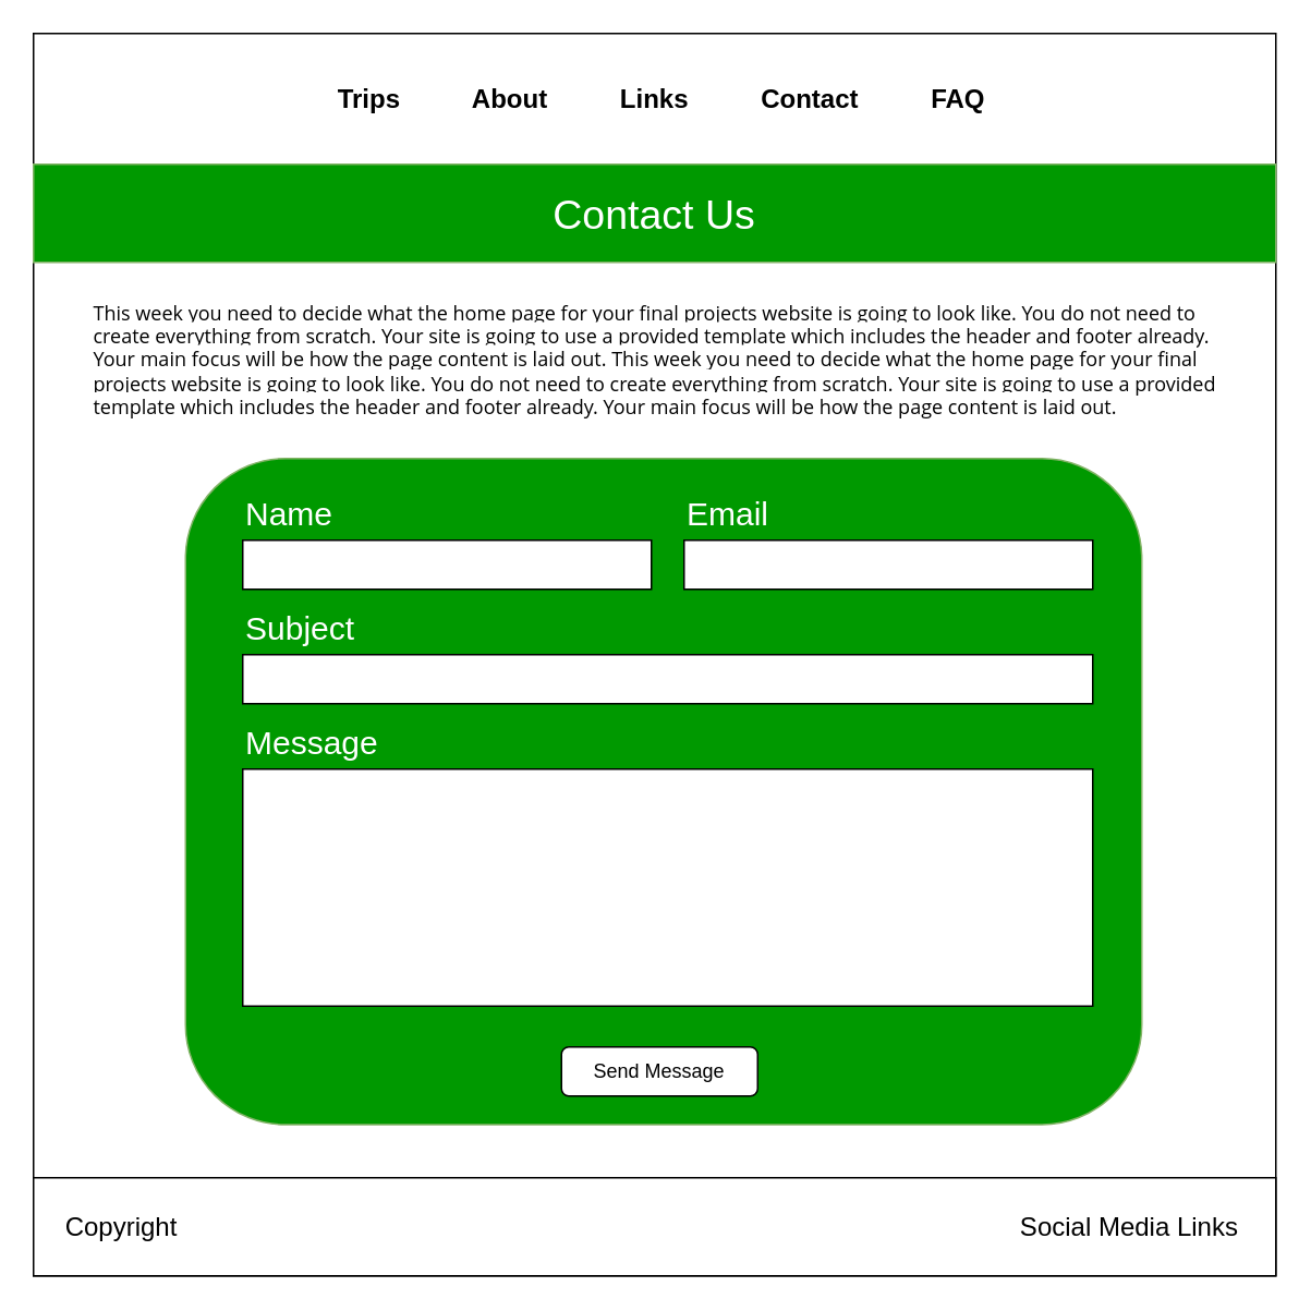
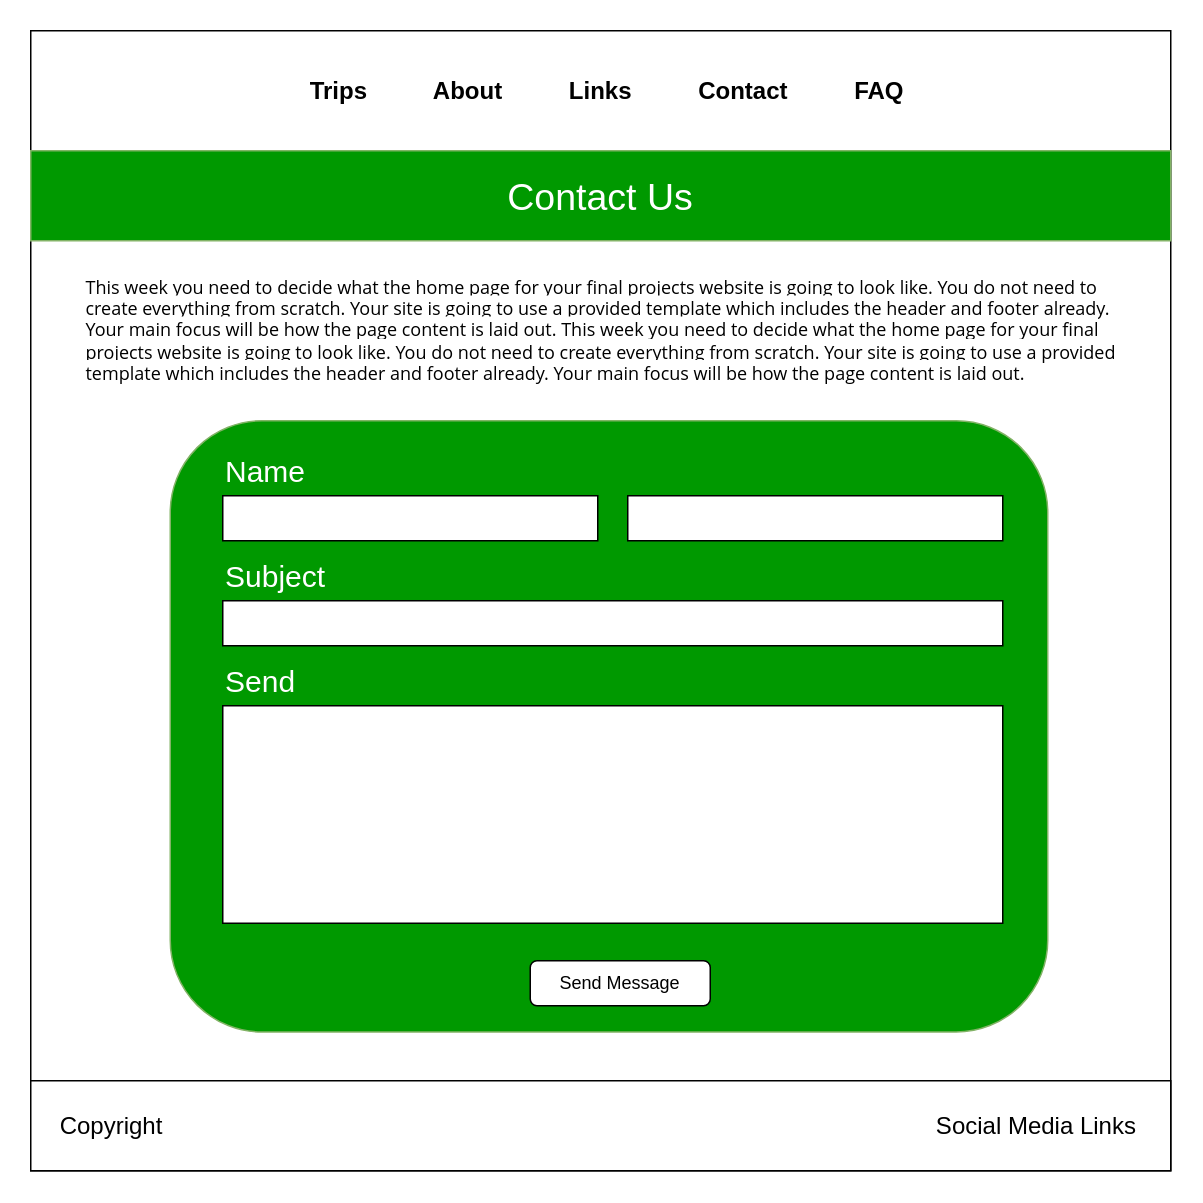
  <mxCell id="0" />
  <mxCell id="1" parent="0" />
  <mxCell id="2" value="" style="rounded=0;whiteSpace=wrap;html=1;" parent="1" vertex="1"><mxGeometry x="20" y="20" width="760" height="760" as="geometry" /></mxCell>
  <mxCell id="3" value="" style="rounded=1;whiteSpace=wrap;html=1;glass=0;strokeColor=#82b366;fillColor=#009900;" vertex="1" parent="1"><mxGeometry x="113" y="280" width="585" height="407.5" as="geometry" /></mxCell>
  <mxCell id="4" value="&lt;font style=&quot;font-size: 16px&quot;&gt;&lt;b&gt;&amp;nbsp; &amp;nbsp; &amp;nbsp; &amp;nbsp; &amp;nbsp; Trips&amp;nbsp; &amp;nbsp; &amp;nbsp; &amp;nbsp; &amp;nbsp; About&amp;nbsp; &amp;nbsp; &amp;nbsp; &amp;nbsp; &amp;nbsp; Links&amp;nbsp; &amp;nbsp; &amp;nbsp; &amp;nbsp; &amp;nbsp; Contact&amp;nbsp; &amp;nbsp; &amp;nbsp; &amp;nbsp; &amp;nbsp; FAQ&lt;/b&gt;&lt;/font&gt;" style="rounded=0;whiteSpace=wrap;html=1;strokeColor=#FFFFFF;align=left;" parent="1" vertex="1"><mxGeometry x="160" y="30" width="610" height="60" as="geometry" /></mxCell>
  <mxCell id="5" value="&lt;font color=&quot;#ffffff&quot;&gt;Contact Us&lt;/font&gt;" style="rounded=0;whiteSpace=wrap;html=1;fontSize=25;strokeColor=#82b366;align=center;fillColor=#009900;" parent="1" vertex="1"><mxGeometry x="20" y="100" width="760" height="60" as="geometry" /></mxCell>
  <mxCell id="6" value="" style="rounded=0;whiteSpace=wrap;html=1;strokeColor=#000000;fillColor=#ffffff;gradientColor=none;fontSize=25;verticalAlign=bottom;" parent="1" vertex="1"><mxGeometry x="148" y="330" width="250" height="30" as="geometry" /></mxCell>
  <mxCell id="7" value="" style="rounded=0;whiteSpace=wrap;html=1;strokeColor=#000000;fillColor=#ffffff;gradientColor=none;fontSize=25;verticalAlign=bottom;" parent="1" vertex="1"><mxGeometry x="148" y="400" width="520" height="30" as="geometry" /></mxCell>
  <mxCell id="8" value="&lt;font style=&quot;font-size: 16px&quot;&gt;&lt;span&gt;&amp;nbsp; &amp;nbsp; Copyright&amp;nbsp; &amp;nbsp; &amp;nbsp; &amp;nbsp; &amp;nbsp; &amp;nbsp; &amp;nbsp; &amp;nbsp; &amp;nbsp; &amp;nbsp; &amp;nbsp; &amp;nbsp; &amp;nbsp; &amp;nbsp; &amp;nbsp; &amp;nbsp; &amp;nbsp; &amp;nbsp; &amp;nbsp; &amp;nbsp; &amp;nbsp; &amp;nbsp; &amp;nbsp; &amp;nbsp; &amp;nbsp; &amp;nbsp; &amp;nbsp; &amp;nbsp; &amp;nbsp; &amp;nbsp; &amp;nbsp; &amp;nbsp; &amp;nbsp; &amp;nbsp; &amp;nbsp; &amp;nbsp; &amp;nbsp; &amp;nbsp; &amp;nbsp; &amp;nbsp; &amp;nbsp; &amp;nbsp; &amp;nbsp; &amp;nbsp; &amp;nbsp; &amp;nbsp; &amp;nbsp; &amp;nbsp; &amp;nbsp; &amp;nbsp; &amp;nbsp; &amp;nbsp; &amp;nbsp; &amp;nbsp; &amp;nbsp; &amp;nbsp; &amp;nbsp; &amp;nbsp; Social Media Links&lt;/span&gt;&lt;/font&gt;" style="rounded=0;whiteSpace=wrap;html=1;align=left;fontStyle=0" parent="1" vertex="1"><mxGeometry x="20" y="720" width="760" height="60" as="geometry" /></mxCell>
  <mxCell id="9" value="&lt;font color=&quot;#ffffff&quot;&gt;Name&lt;/font&gt;" style="ellipse;whiteSpace=wrap;html=1;fillColor=#ffffff;gradientColor=none;fontSize=20;strokeColor=#FFFFFF;align=left;opacity=0;" parent="1" vertex="1"><mxGeometry x="148" y="300" width="150" height="25" as="geometry" /></mxCell>
  <mxCell id="10" value="&lt;span style=&quot;font-family: &amp;#34;open sans&amp;#34; , sans-serif ; font-size: 12px ; background-color: rgb(255 , 255 , 255)&quot;&gt;This week you need to decide what the home page for your final projects website is going to look like. You do not need to create everything from scratch. Your site is going to use a provided template which includes the header and footer already. Your main focus will be how the page content is laid out.&amp;nbsp;&lt;/span&gt;&lt;span style=&quot;font-family: &amp;#34;open sans&amp;#34; , sans-serif ; background-color: rgb(255 , 255 , 255)&quot;&gt;This week you need to decide what the home page for your final projects website is going to look like. You do not need to create everything from scratch. Your site is going to use a provided template which includes the header and footer already. Your main focus will be how the page content is laid out.&lt;/span&gt;" style="rounded=0;whiteSpace=wrap;html=1;strokeColor=#FFFFFF;fillColor=#ffffff;gradientColor=none;fontSize=12;align=left;" parent="1" vertex="1"><mxGeometry x="55" y="170" width="695" height="100" as="geometry" /></mxCell>
  <mxCell id="11" value="" style="rounded=0;whiteSpace=wrap;html=1;strokeColor=#000000;fillColor=#ffffff;gradientColor=none;fontSize=25;verticalAlign=bottom;" vertex="1" parent="1"><mxGeometry x="418" y="330" width="250" height="30" as="geometry" /></mxCell>
- <mxCell id="12" value="&lt;font color=&quot;#ffffff&quot;&gt;Email&lt;/font&gt;" style="rounded=0;whiteSpace=wrap;html=1;fillColor=#ffffff;gradientColor=none;fontSize=20;strokeColor=#FFFFFF;align=left;opacity=0;" vertex="1" parent="1"><mxGeometry x="418" y="300" width="150" height="25" as="geometry" /></mxCell>
- <mxCell id="13" value="&lt;font color=&quot;#ffffff&quot;&gt;Message&lt;/font&gt;" style="rounded=0;whiteSpace=wrap;html=1;fillColor=#ffffff;gradientColor=none;fontSize=20;strokeColor=#FFFFFF;align=left;opacity=0;" vertex="1" parent="1"><mxGeometry x="148" y="440" width="150" height="25" as="geometry" /></mxCell>
+ <mxCell id="13" value="&lt;font color=&quot;#ffffff&quot;&gt;Send&lt;/font&gt;" style="rounded=0;whiteSpace=wrap;html=1;fillColor=#ffffff;gradientColor=none;fontSize=20;strokeColor=#FFFFFF;align=left;opacity=0;" vertex="1" parent="1"><mxGeometry x="148" y="440" width="150" height="25" as="geometry" /></mxCell>
  <mxCell id="14" value="" style="rounded=0;whiteSpace=wrap;html=1;strokeColor=#000000;fillColor=#ffffff;gradientColor=none;fontSize=25;verticalAlign=bottom;" vertex="1" parent="1"><mxGeometry x="148" y="470" width="520" height="145" as="geometry" /></mxCell>
  <mxCell id="15" value="&lt;font color=&quot;#ffffff&quot;&gt;Subject&lt;/font&gt;" style="rounded=0;whiteSpace=wrap;html=1;fillColor=#ffffff;gradientColor=none;fontSize=20;strokeColor=#FFFFFF;align=left;opacity=0;" vertex="1" parent="1"><mxGeometry x="148" y="370" width="150" height="25" as="geometry" /></mxCell>
- <mxCell id="16" value="Send Message" style="rounded=1;whiteSpace=wrap;html=1;" vertex="1" parent="1"><mxGeometry x="343" y="640" width="120" height="30" as="geometry" /></mxCell>
+ <mxCell id="16" value="Send Message" style="rounded=1;whiteSpace=wrap;html=1;" vertex="1" parent="1"><mxGeometry x="353" y="640" width="120" height="30" as="geometry" /></mxCell>
